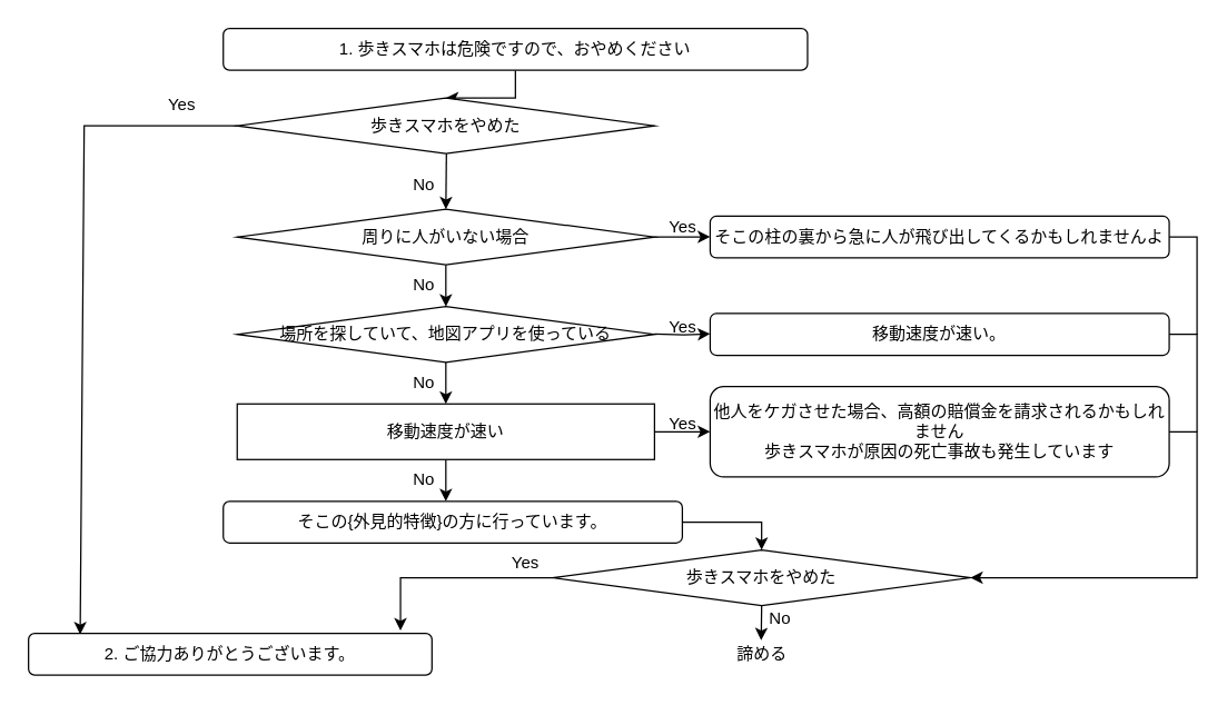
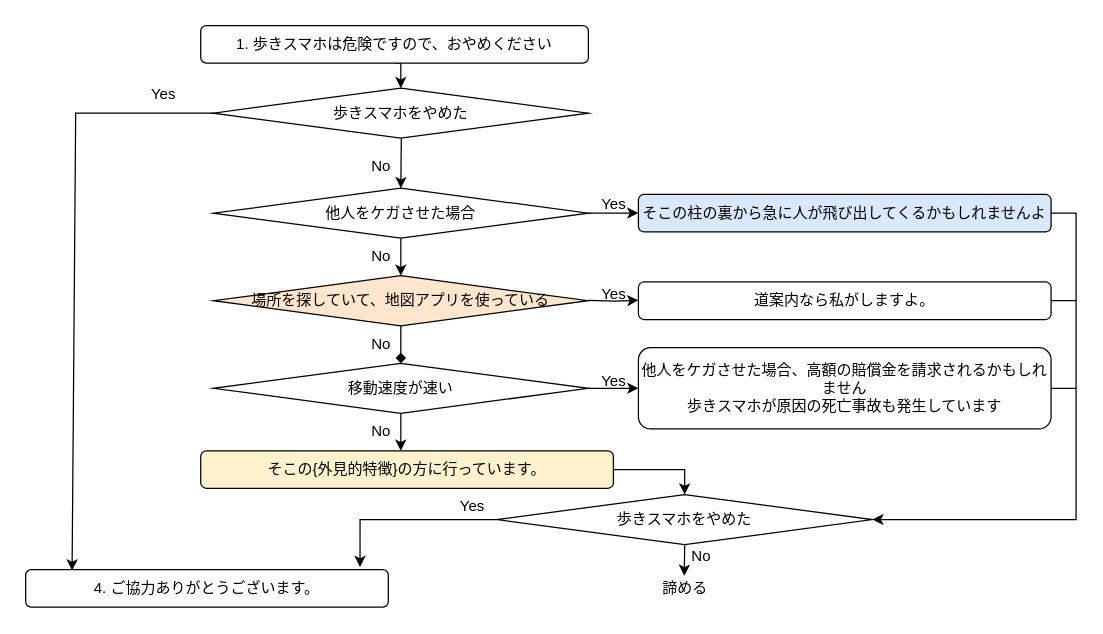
  <mxCell id="0" />
  <mxCell id="1" parent="0" />
  <mxCell id="2" style="edgeStyle=orthogonalEdgeStyle;rounded=0;orthogonalLoop=1;jettySize=auto;html=1;exitX=0.5;exitY=1;exitDx=0;exitDy=0;entryX=0.5;entryY=0;entryDx=0;entryDy=0;" edge="1" parent="1" source="3" target="32"><mxGeometry relative="1" as="geometry" /></mxCell>
- <mxCell id="3" value="1. 歩きスマホは危険ですので、おやめください" style="rounded=1;whiteSpace=wrap;html=1;" parent="1" vertex="1"><mxGeometry x="160" y="20" width="420" height="30" as="geometry" /></mxCell>
+ <mxCell id="3" value="1. 歩きスマホは危険ですので、おやめください" style="rounded=1;whiteSpace=wrap;html=1;" parent="1" vertex="1"><mxGeometry x="160" width="310" height="30" as="geometry" y="20" /></mxCell>
  <mxCell id="4" value="" style="endArrow=classic;html=1;rounded=0;exitX=0;exitY=0.5;exitDx=0;exitDy=0;entryX=0.128;entryY=0.025;entryDx=0;entryDy=0;entryPerimeter=0;" parent="1" source="32" edge="1" target="5"><mxGeometry width="50" height="50" relative="1" as="geometry"><mxPoint x="130" y="200" as="sourcePoint" /><mxPoint x="60" y="460" as="targetPoint" /><Array as="points"><mxPoint x="60" y="90" /></Array></mxGeometry></mxCell>
- <mxCell id="5" value="2. ご協力ありがとうございます。" style="rounded=1;whiteSpace=wrap;html=1;" parent="1" vertex="1"><mxGeometry x="20" y="455" width="290" height="30" as="geometry" /></mxCell>
+ <mxCell id="5" value="4. ご協力ありがとうございます。" style="rounded=1;whiteSpace=wrap;html=1;" parent="1" vertex="1"><mxGeometry x="20" y="455" width="290" height="30" as="geometry" /></mxCell>
  <mxCell id="6" value="" style="endArrow=classic;html=1;rounded=0;" parent="1" edge="1"><mxGeometry width="50" height="50" relative="1" as="geometry"><mxPoint x="320.5" y="100" as="sourcePoint" /><mxPoint x="320" y="150" as="targetPoint" /></mxGeometry></mxCell>
  <mxCell id="7" style="edgeStyle=orthogonalEdgeStyle;rounded=0;orthogonalLoop=1;jettySize=auto;html=1;exitX=1;exitY=0.5;exitDx=0;exitDy=0;" parent="1" source="9" edge="1"><mxGeometry relative="1" as="geometry"><mxPoint x="510" y="169.833" as="targetPoint" /></mxGeometry></mxCell>
  <mxCell id="8" style="edgeStyle=orthogonalEdgeStyle;rounded=0;orthogonalLoop=1;jettySize=auto;html=1;exitX=0.5;exitY=1;exitDx=0;exitDy=0;" parent="1" source="9" edge="1"><mxGeometry relative="1" as="geometry"><mxPoint x="320" y="220" as="targetPoint" /></mxGeometry></mxCell>
- <mxCell id="9" value="周りに人がいない場合" style="rhombus;whiteSpace=wrap;html=1;" parent="1" vertex="1"><mxGeometry x="170" y="150" width="300" height="40" as="geometry" /></mxCell>
- <mxCell id="10" value="そこの柱の裏から急に人が飛び出してくるかもしれませんよ" style="rounded=1;whiteSpace=wrap;html=1;" parent="1" vertex="1"><mxGeometry x="510" y="155" width="330" height="30" as="geometry" /></mxCell>
- <mxCell id="11" value="" style="edgeStyle=orthogonalEdgeStyle;rounded=0;orthogonalLoop=1;jettySize=auto;html=1;" parent="1" source="12" target="17" edge="1"><mxGeometry relative="1" as="geometry" /></mxCell>
- <mxCell id="12" value="場所を探していて、地図アプリを使っている" style="rhombus;whiteSpace=wrap;html=1;" parent="1" vertex="1"><mxGeometry x="170" y="220" width="300" height="40" as="geometry" /></mxCell>
+ <mxCell id="9" value="他人をケガさせた場合" style="rhombus;whiteSpace=wrap;html=1;" parent="1" vertex="1"><mxGeometry x="170" y="150" width="300" height="40" as="geometry" /></mxCell>
+ <mxCell id="10" value="そこの柱の裏から急に人が飛び出してくるかもしれませんよ" style="rounded=1;whiteSpace=wrap;html=1;fillColor=#dae8fc;" parent="1" vertex="1"><mxGeometry x="510" y="155" width="330" height="30" as="geometry" /></mxCell>
+ <mxCell id="11" value="" style="edgeStyle=orthogonalEdgeStyle;rounded=0;orthogonalLoop=1;jettySize=auto;html=1;endArrow=diamond;" parent="1" source="12" target="17" edge="1"><mxGeometry relative="1" as="geometry" /></mxCell>
+ <mxCell id="12" value="場所を探していて、地図アプリを使っている" style="rhombus;whiteSpace=wrap;html=1;fillColor=#ffe6cc;" parent="1" vertex="1"><mxGeometry x="170" y="220" width="300" height="40" as="geometry" /></mxCell>
  <mxCell id="13" style="edgeStyle=orthogonalEdgeStyle;rounded=0;orthogonalLoop=1;jettySize=auto;html=1;exitX=1;exitY=0.5;exitDx=0;exitDy=0;" parent="1" edge="1"><mxGeometry relative="1" as="geometry"><mxPoint x="510" y="239.583" as="targetPoint" /><mxPoint x="470" y="239.75" as="sourcePoint" /></mxGeometry></mxCell>
- <mxCell id="14" value="移動速度が速い。" style="rounded=1;whiteSpace=wrap;html=1;" parent="1" vertex="1"><mxGeometry x="510" y="225" width="330" height="30" as="geometry" /></mxCell>
+ <mxCell id="14" value="道案内なら私がしますよ。" style="rounded=1;whiteSpace=wrap;html=1;" parent="1" vertex="1"><mxGeometry x="510" y="225" width="330" height="30" as="geometry" /></mxCell>
  <mxCell id="15" value="" style="edgeStyle=orthogonalEdgeStyle;rounded=0;orthogonalLoop=1;jettySize=auto;html=1;" parent="1" source="17" target="19" edge="1"><mxGeometry relative="1" as="geometry" /></mxCell>
  <mxCell id="16" value="" style="edgeStyle=orthogonalEdgeStyle;rounded=0;orthogonalLoop=1;jettySize=auto;html=1;" edge="1" parent="1" source="17"><mxGeometry relative="1" as="geometry"><mxPoint x="320" y="360" as="targetPoint" /></mxGeometry></mxCell>
- <mxCell id="17" value="移動速度が速い" style="whiteSpace=wrap;html=1;rounded=0;" parent="1" vertex="1"><mxGeometry x="170" y="290" width="300" height="40" as="geometry" /></mxCell>
+ <mxCell id="17" value="移動速度が速い" style="rhombus;whiteSpace=wrap;html=1;" parent="1" vertex="1"><mxGeometry x="170" y="290" width="300" height="40" as="geometry" /></mxCell>
  <mxCell id="18" style="edgeStyle=orthogonalEdgeStyle;rounded=0;orthogonalLoop=1;jettySize=auto;html=1;exitX=1;exitY=0.5;exitDx=0;exitDy=0;entryX=1;entryY=0.5;entryDx=0;entryDy=0;" edge="1" parent="1" source="19" target="31"><mxGeometry relative="1" as="geometry" /></mxCell>
  <mxCell id="19" value="他人をケガさせた場合、高額の賠償金を請求されるかもしれません&lt;br&gt;歩きスマホが原因の死亡事故も発生しています" style="rounded=1;whiteSpace=wrap;html=1;" parent="1" vertex="1"><mxGeometry x="510" y="277.5" width="330" height="65" as="geometry" /></mxCell>
  <mxCell id="20" value="Yes" style="text;html=1;align=center;verticalAlign=middle;resizable=0;points=[];autosize=1;strokeColor=none;fillColor=none;" vertex="1" parent="1"><mxGeometry x="470" y="148" width="40" height="30" as="geometry" /></mxCell>
  <mxCell id="21" value="No" style="text;html=1;align=center;verticalAlign=middle;resizable=0;points=[];autosize=1;strokeColor=none;fillColor=none;" vertex="1" parent="1"><mxGeometry x="284" y="190" width="40" height="30" as="geometry" /></mxCell>
  <mxCell id="22" value="Yes" style="text;html=1;align=center;verticalAlign=middle;resizable=0;points=[];autosize=1;strokeColor=none;fillColor=none;" vertex="1" parent="1"><mxGeometry x="470" y="220" width="40" height="30" as="geometry" /></mxCell>
  <mxCell id="23" value="Yes" style="text;html=1;align=center;verticalAlign=middle;resizable=0;points=[];autosize=1;strokeColor=none;fillColor=none;" vertex="1" parent="1"><mxGeometry x="470" y="290" width="40" height="30" as="geometry" /></mxCell>
  <mxCell id="24" value="No" style="text;html=1;align=center;verticalAlign=middle;resizable=0;points=[];autosize=1;strokeColor=none;fillColor=none;" vertex="1" parent="1"><mxGeometry x="284" y="260" width="40" height="30" as="geometry" /></mxCell>
  <mxCell id="25" style="edgeStyle=orthogonalEdgeStyle;rounded=0;orthogonalLoop=1;jettySize=auto;html=1;exitX=0.5;exitY=1;exitDx=0;exitDy=0;" edge="1" parent="1" source="19" target="19"><mxGeometry relative="1" as="geometry" /></mxCell>
  <mxCell id="26" style="edgeStyle=orthogonalEdgeStyle;rounded=0;orthogonalLoop=1;jettySize=auto;html=1;exitX=1;exitY=0.5;exitDx=0;exitDy=0;entryX=0.5;entryY=0;entryDx=0;entryDy=0;" edge="1" parent="1" source="27" target="31"><mxGeometry relative="1" as="geometry" /></mxCell>
- <mxCell id="27" value="そこの{外見的特徴}の方に行っています。" style="rounded=1;whiteSpace=wrap;html=1;" vertex="1" parent="1"><mxGeometry x="160" y="360" width="330" height="30" as="geometry" /></mxCell>
+ <mxCell id="27" value="そこの{外見的特徴}の方に行っています。" style="rounded=1;whiteSpace=wrap;html=1;fillColor=#fff2cc;" vertex="1" parent="1"><mxGeometry x="160" y="360" width="330" height="30" as="geometry" /></mxCell>
  <mxCell id="28" value="No" style="text;html=1;align=center;verticalAlign=middle;resizable=0;points=[];autosize=1;strokeColor=none;fillColor=none;" vertex="1" parent="1"><mxGeometry x="284" y="330" width="40" height="30" as="geometry" /></mxCell>
  <mxCell id="29" style="edgeStyle=orthogonalEdgeStyle;rounded=0;orthogonalLoop=1;jettySize=auto;html=1;exitX=0;exitY=0.5;exitDx=0;exitDy=0;entryX=0.922;entryY=-0.068;entryDx=0;entryDy=0;entryPerimeter=0;" edge="1" parent="1" source="31" target="5"><mxGeometry relative="1" as="geometry" /></mxCell>
  <mxCell id="30" style="edgeStyle=orthogonalEdgeStyle;rounded=0;orthogonalLoop=1;jettySize=auto;html=1;exitX=0.5;exitY=1;exitDx=0;exitDy=0;" edge="1" parent="1" source="31"><mxGeometry relative="1" as="geometry"><mxPoint x="546.69" y="460" as="targetPoint" /></mxGeometry></mxCell>
  <mxCell id="31" value="歩きスマホをやめた" style="rhombus;whiteSpace=wrap;html=1;" vertex="1" parent="1"><mxGeometry x="397" y="395" width="300" height="40" as="geometry" /></mxCell>
  <mxCell id="32" value="歩きスマホをやめた" style="rhombus;whiteSpace=wrap;html=1;" vertex="1" parent="1"><mxGeometry x="170" y="70" width="300" height="40" as="geometry" /></mxCell>
  <mxCell id="33" value="Yes" style="text;html=1;align=center;verticalAlign=middle;resizable=0;points=[];autosize=1;strokeColor=none;fillColor=none;" vertex="1" parent="1"><mxGeometry x="110" y="60" width="40" height="30" as="geometry" /></mxCell>
  <mxCell id="34" value="No" style="text;html=1;align=center;verticalAlign=middle;resizable=0;points=[];autosize=1;strokeColor=none;fillColor=none;" vertex="1" parent="1"><mxGeometry x="284" y="118" width="40" height="30" as="geometry" /></mxCell>
  <mxCell id="35" value="" style="endArrow=none;html=1;rounded=0;exitX=1;exitY=0.5;exitDx=0;exitDy=0;" edge="1" parent="1" source="14"><mxGeometry width="50" height="50" relative="1" as="geometry"><mxPoint x="840" y="260" as="sourcePoint" /><mxPoint x="860" y="310" as="targetPoint" /><Array as="points"><mxPoint x="860" y="240" /></Array></mxGeometry></mxCell>
  <mxCell id="36" value="" style="endArrow=none;html=1;rounded=0;exitX=1;exitY=0.5;exitDx=0;exitDy=0;" edge="1" parent="1"><mxGeometry width="50" height="50" relative="1" as="geometry"><mxPoint x="840" y="170" as="sourcePoint" /><mxPoint x="860" y="240" as="targetPoint" /><Array as="points"><mxPoint x="860" y="170" /></Array></mxGeometry></mxCell>
  <mxCell id="37" value="Yes" style="text;html=1;align=center;verticalAlign=middle;resizable=0;points=[];autosize=1;strokeColor=none;fillColor=none;" vertex="1" parent="1"><mxGeometry x="357" y="390" width="40" height="30" as="geometry" /></mxCell>
  <mxCell id="38" value="No" style="text;html=1;align=center;verticalAlign=middle;resizable=0;points=[];autosize=1;strokeColor=none;fillColor=none;" vertex="1" parent="1"><mxGeometry x="540" y="430" width="40" height="30" as="geometry" /></mxCell>
  <mxCell id="39" value="諦める" style="text;html=1;align=center;verticalAlign=middle;resizable=0;points=[];autosize=1;strokeColor=none;fillColor=none;" vertex="1" parent="1"><mxGeometry x="517" y="455" width="60" height="30" as="geometry" /></mxCell>
